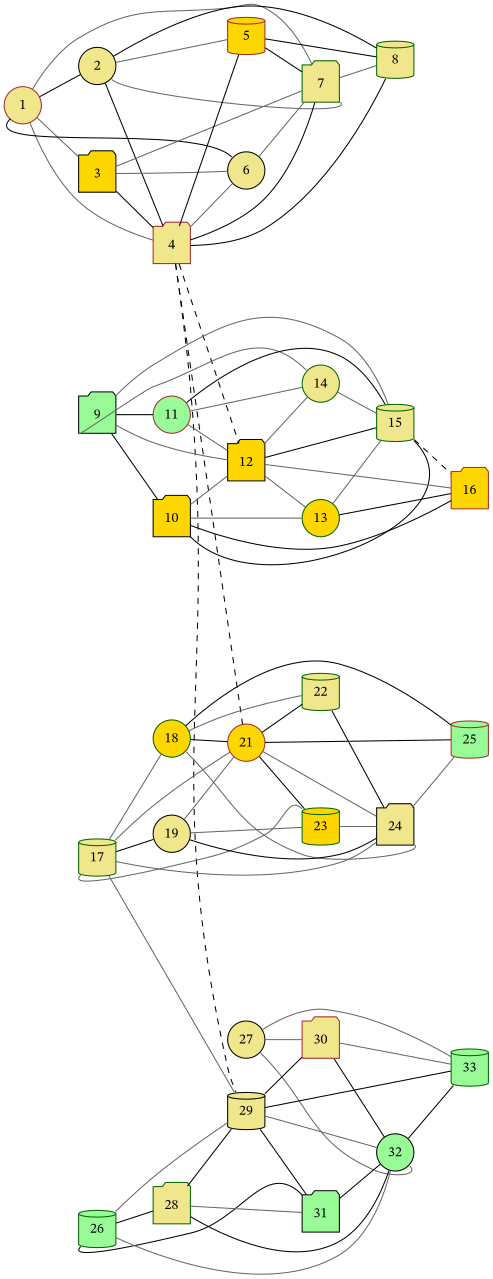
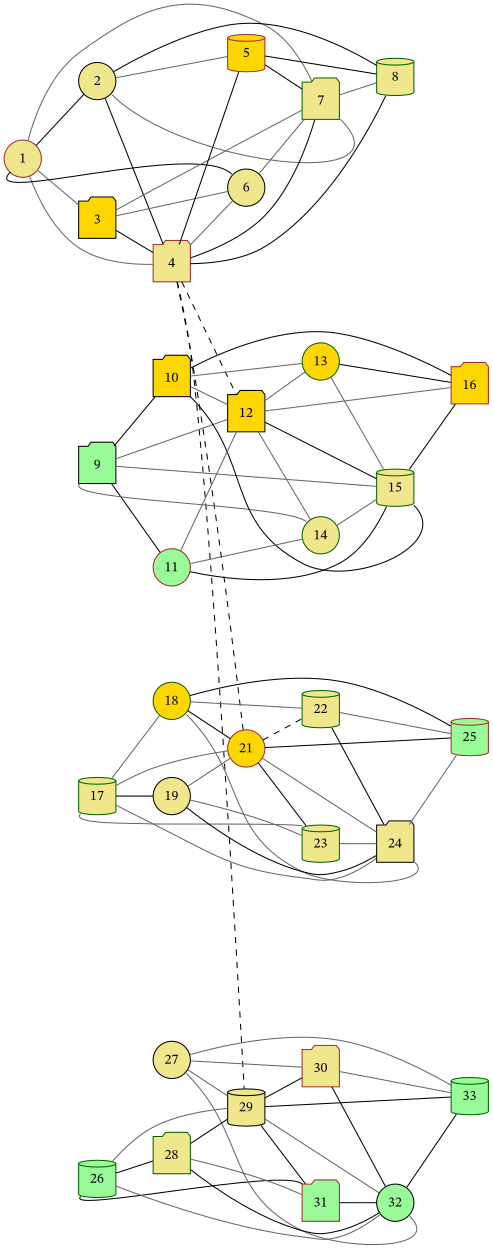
  graph {
    fontname="STIX Two Math"
    rankdir=LR
    splines=true
    node [color=darkgreen fillcolor=khaki fixedsize=true fontname="STIX Two Math" shape=circle style=filled]
    edge [color=gray40]
    n1 [color=brown label=1 width=0.5]
    n2 [color=black label=2 width=0.5]
    n3 [color=black fillcolor=gold label=3 shape=folder width=0.5]
    n4 [color=brown label=4 shape=folder width=0.5]
    n5 [color=black label=6 width=0.5]
    n6 [label=7 shape=folder width=0.5]
    n7 [color=brown fillcolor=gold label=5 shape=cylinder width=0.5]
    n8 [label=8 shape=cylinder width=0.5]
    n9 [color=black fillcolor=palegreen label=9 shape=folder width=0.5]
    n10 [color=black fillcolor=gold label=10 shape=folder width=0.5]
    n11 [color=brown fillcolor=palegreen label=11 width=0.5]
    n12 [color=black fillcolor=gold label=12 shape=folder width=0.5]
    n13 [label=14 width=0.5]
    n14 [label=15 shape=cylinder width=0.5]
    n15 [fillcolor=gold label=13 width=0.5]
    n16 [color=brown fillcolor=gold label=16 shape=folder width=0.5]
    n17 [label=17 shape=cylinder width=0.5]
    n18 [fillcolor=gold label=18 width=0.5]
    n19 [color=black label=19 width=0.5]
    n20 [color=brown fillcolor=gold label=21 width=0.5]
-   n21 [fillcolor=gold label=23 shape=cylinder width=0.5]
+   n21 [label=23 shape=cylinder width=0.5]
    n22 [color=black label=24 shape=folder width=0.5]
    n23 [label=22 shape=cylinder width=0.5]
    n24 [color=brown fillcolor=palegreen label=25 shape=cylinder width=0.5]
    n25 [fillcolor=palegreen label=26 shape=cylinder width=0.5]
    n26 [color=black label=27 width=0.5]
    n27 [label=28 shape=folder width=0.5]
    n28 [color=black label=29 shape=cylinder width=0.5]
-   n29 [color=black fillcolor=palegreen label=31 shape=folder width=0.5]
+   n29 [color=brown fillcolor=palegreen label=31 shape=folder width=0.5]
    n30 [color=black fillcolor=palegreen label=32 width=0.5]
    n31 [color=brown label=30 shape=folder width=0.5]
    n32 [fillcolor=palegreen label=33 shape=cylinder width=0.5]
    subgraph sub_1 {
      n1
      n2
      n3
      n4
      n5
      n6
      n7
      n8
    }
    subgraph sub_2 {
      n9
      n10
      n11
      n12
      n13
      n14
      n15
      n16
    }
    subgraph sub_3 {
      n17
      n18
      n19
      n20
      n21
      n22
      n23
      n24
    }
    subgraph sub_4 {
      n25
      n26
      n27
      n28
      n29
      n30
      n31
      n32
    }
    n1 -- n2 [color=black]
    n1 -- n3
    n1 -- n4
    n1 -- n5 [color=black headport=nw tailport=sw]
    n1 -- n6
    n2 -- n4 [color=black]
    n2 -- n6 [headport=se tailport=se]
    n2 -- n7
    n2 -- n8 [color=black]
    n3 -- n4 [color=black]
    n3 -- n5
    n3 -- n6
    n4 -- n5
    n4 -- n6 [color=black]
    n4 -- n7 [color=black]
    n4 -- n8 [color=black]
    n4 -- n12 [color=black style=dashed]
    n4 -- n20 [color=black style=dashed]
    n4 -- n28 [color=black style=dashed]
    n5 -- n6
    n6 -- n8
    n7 -- n6 [color=black]
    n7 -- n8 [color=black]
    n9 -- n10 [color=black]
    n9 -- n11 [color=black]
    n9 -- n12
    n9 -- n13 [headport=nw tailport=sw]
    n9 -- n14
    n10 -- n12
    n10 -- n14 [color=black headport=se tailport=se]
    n10 -- n15
    n10 -- n16 [color=black]
    n11 -- n12
    n11 -- n13
    n11 -- n14 [color=black]
    n12 -- n13
    n12 -- n14 [color=black]
    n12 -- n15
    n12 -- n16
    n13 -- n14
-   n14 -- n16 [color=black style=dashed]
+   n14 -- n16 [color=black]
    n15 -- n14
    n15 -- n16 [color=black]
    n17 -- n18
    n17 -- n19 [color=black]
    n17 -- n20
    n17 -- n21 [headport=nw tailport=sw]
    n17 -- n22
    n18 -- n20 [color=black]
    n18 -- n22 [headport=se tailport=se]
    n18 -- n23
    n18 -- n24 [color=black]
    n19 -- n20
    n19 -- n21
    n19 -- n22 [color=black]
    n20 -- n21 [color=black]
    n20 -- n22
-   n20 -- n23 [color=black]
+   n20 -- n23 [color=black style=dashed]
    n20 -- n24 [color=black]
    n21 -- n22
    n22 -- n24
    n23 -- n22 [color=black]
+   n23 -- n24
    n25 -- n27 [color=black]
    n25 -- n28
    n25 -- n29 [color=black headport=nw tailport=sw]
    n25 -- n30
-   n17 -- n28
+   n26 -- n28
    n26 -- n30 [headport=se tailport=se]
    n26 -- n31
    n26 -- n32
    n27 -- n28 [color=black]
    n27 -- n29
    n27 -- n30 [color=black]
    n28 -- n29 [color=black]
    n28 -- n30
    n28 -- n31 [color=black]
    n28 -- n32 [color=black]
    n29 -- n30 [color=black]
    n30 -- n32 [color=black]
    n31 -- n30 [color=black]
    n31 -- n32
  }
